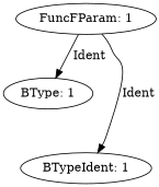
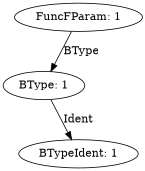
  digraph {
    n1 [label="FuncFParam: 1"]
    n2 [label="BType: 1"]
    n3 [label="BTypeIdent: 1"]
-   n1 -> n2 [label=Ident]
-   n1 -> n3 [label=Ident]
+   n1 -> n2 [label=BType]
+   n2 -> n3 [label=Ident]
  }
